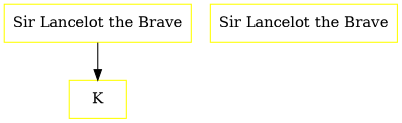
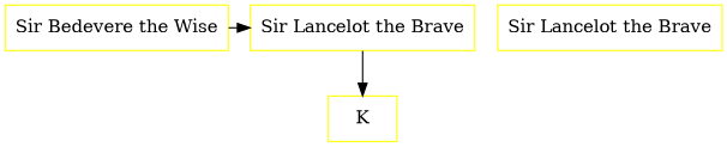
  digraph {
    node [color=yellow shape=box]
+   n1 [label="Sir Bedevere the Wise"]
    n2 [label="Sir Lancelot the Brave"]
    K
    n4 [label="Sir Lancelot the Brave"]
+   n1 -> n2 [constraint=false]
    n2 -> K
  }
